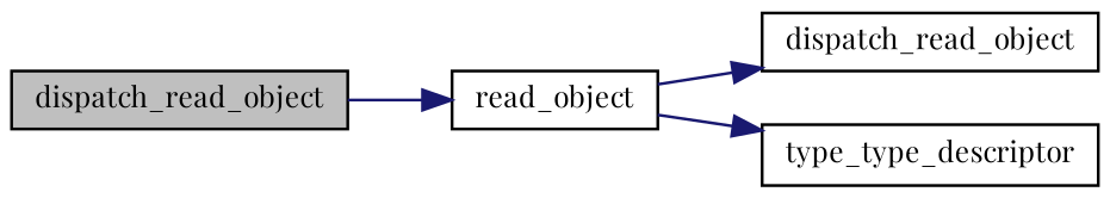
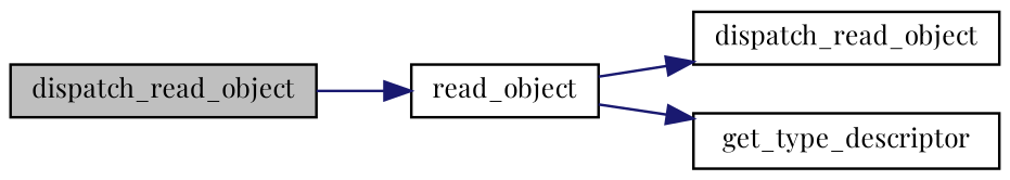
  digraph {
    rankdir=LR
    fontname="Playfair Display"
    node [color=black fillcolor=white fontname="Playfair Display" fontsize=10 shape=record style=filled]
    edge [color=midnightblue fontname="Playfair Display" fontsize=10 labelfontname=Helvetica labelfontsize=10 style=solid]
    n1 [fillcolor=grey75 fontcolor=black height=0.2 label=dispatch_read_object width=0.4]
    n2 [height=0.2 label=read_object width=0.4]
    n3 [height=0.2 label=dispatch_read_object width=0.4]
-   n4 [height=0.2 label=type_type_descriptor width=0.4]
+   n4 [height=0.2 label=get_type_descriptor width=0.4]
    n1 -> n2
    n2 -> n3
    n2 -> n4
  }
